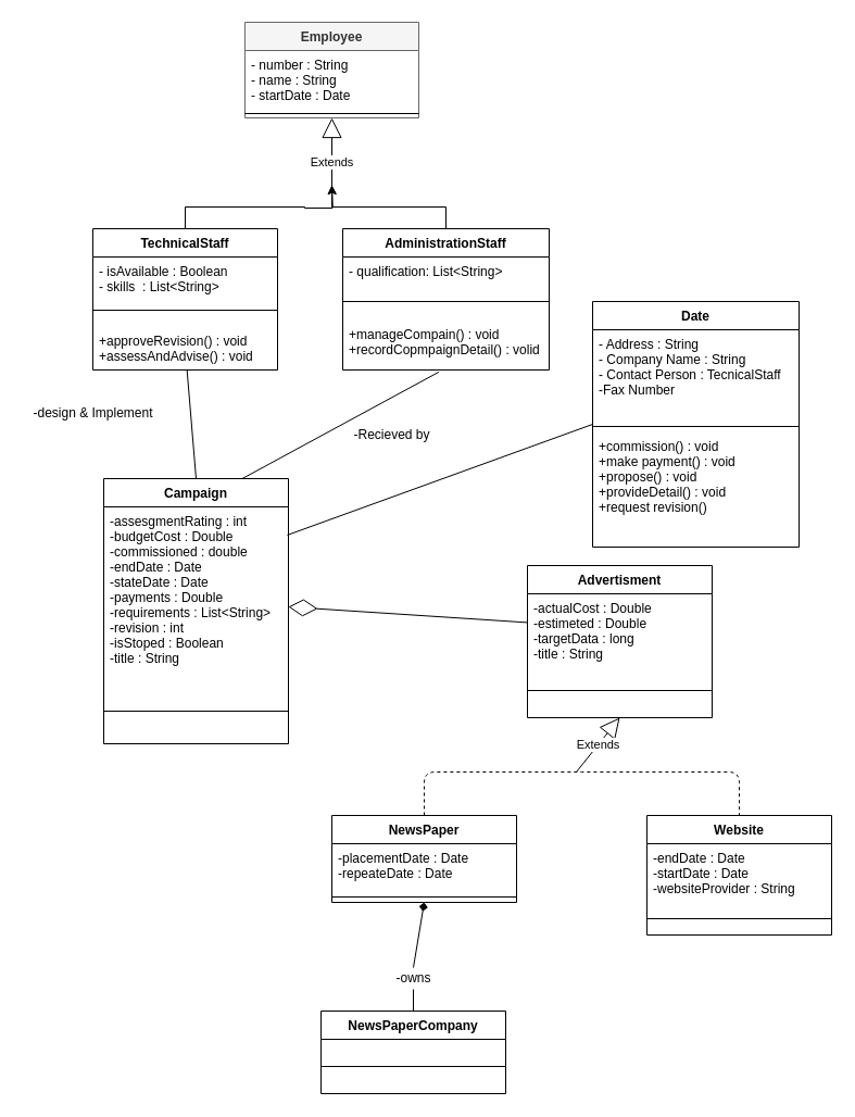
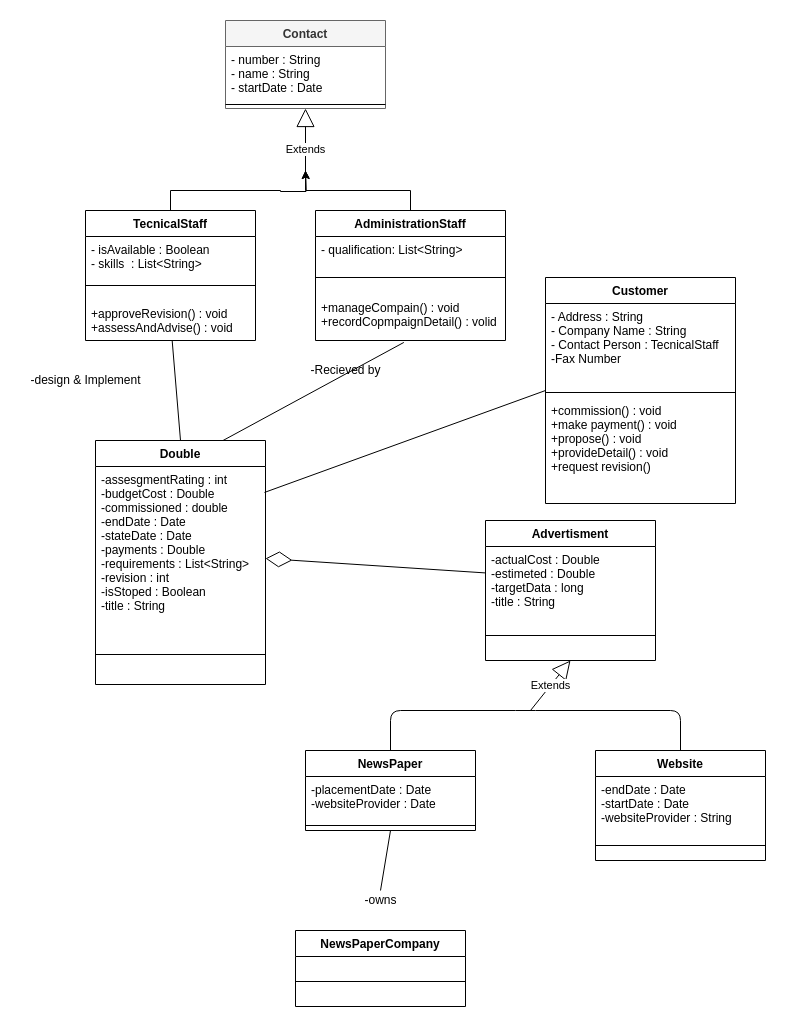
  <mxCell id="0" />
  <mxCell id="1" parent="0" />
  <mxCell id="2" style="edgeStyle=orthogonalEdgeStyle;rounded=0;orthogonalLoop=1;jettySize=auto;html=1;exitX=0.5;exitY=0;exitDx=0;exitDy=0;" parent="1" source="3" edge="1"><mxGeometry relative="1" as="geometry"><mxPoint x="305" y="170" as="targetPoint" /></mxGeometry></mxCell>
- <mxCell id="3" value="TechnicalStaff" style="swimlane;fontStyle=1;align=center;verticalAlign=top;childLayout=stackLayout;horizontal=1;startSize=26;horizontalStack=0;resizeParent=1;resizeParentMax=0;resizeLast=0;collapsible=1;marginBottom=0;" parent="1" vertex="1"><mxGeometry x="85" y="210" width="170" height="130" as="geometry" /></mxCell>
+ <mxCell id="3" value="TecnicalStaff" style="swimlane;fontStyle=1;align=center;verticalAlign=top;childLayout=stackLayout;horizontal=1;startSize=26;horizontalStack=0;resizeParent=1;resizeParentMax=0;resizeLast=0;collapsible=1;marginBottom=0;" parent="1" vertex="1"><mxGeometry x="85" y="210" width="170" height="130" as="geometry" /></mxCell>
  <mxCell id="4" value="- isAvailable : Boolean&#10;- skills  : List&lt;String&gt;" style="text;strokeColor=none;fillColor=none;align=left;verticalAlign=top;spacingLeft=4;spacingRight=4;overflow=hidden;rotatable=0;points=[[0,0.5],[1,0.5]];portConstraint=eastwest;" parent="3" vertex="1"><mxGeometry y="26" width="170" height="34" as="geometry" /></mxCell>
  <mxCell id="5" value="" style="line;strokeWidth=1;fillColor=none;align=left;verticalAlign=middle;spacingTop=-1;spacingLeft=3;spacingRight=3;rotatable=0;labelPosition=right;points=[];portConstraint=eastwest;" parent="3" vertex="1"><mxGeometry y="60" width="170" height="30" as="geometry" /></mxCell>
  <mxCell id="6" value="+approveRevision() : void&#10;+assessAndAdvise() : void" style="text;strokeColor=none;fillColor=none;align=left;verticalAlign=top;spacingLeft=4;spacingRight=4;overflow=hidden;rotatable=0;points=[[0,0.5],[1,0.5]];portConstraint=eastwest;" parent="3" vertex="1"><mxGeometry y="90" width="170" height="40" as="geometry" /></mxCell>
  <mxCell id="7" value="Extends" style="endArrow=block;endSize=16;endFill=0;html=1;entryX=0.5;entryY=1;entryDx=0;entryDy=0;" parent="1" target="17" edge="1"><mxGeometry width="160" relative="1" as="geometry"><mxPoint x="305" y="190" as="sourcePoint" /><mxPoint x="289.97" y="49.116" as="targetPoint" /></mxGeometry></mxCell>
  <mxCell id="8" style="edgeStyle=orthogonalEdgeStyle;rounded=0;orthogonalLoop=1;jettySize=auto;html=1;exitX=0.5;exitY=0;exitDx=0;exitDy=0;" parent="1" source="9" edge="1"><mxGeometry relative="1" as="geometry"><mxPoint x="305" y="170" as="targetPoint" /></mxGeometry></mxCell>
  <mxCell id="9" value="AdministrationStaff" style="swimlane;fontStyle=1;align=center;verticalAlign=top;childLayout=stackLayout;horizontal=1;startSize=26;horizontalStack=0;resizeParent=1;resizeParentMax=0;resizeLast=0;collapsible=1;marginBottom=0;" parent="1" vertex="1"><mxGeometry x="315" y="210" width="190" height="130" as="geometry" /></mxCell>
  <mxCell id="10" value="- qualification: List&lt;String&gt;" style="text;strokeColor=none;fillColor=none;align=left;verticalAlign=top;spacingLeft=4;spacingRight=4;overflow=hidden;rotatable=0;points=[[0,0.5],[1,0.5]];portConstraint=eastwest;" parent="9" vertex="1"><mxGeometry y="26" width="190" height="24" as="geometry" /></mxCell>
  <mxCell id="11" value="" style="line;strokeWidth=1;fillColor=none;align=left;verticalAlign=middle;spacingTop=-1;spacingLeft=3;spacingRight=3;rotatable=0;labelPosition=right;points=[];portConstraint=eastwest;" parent="9" vertex="1"><mxGeometry y="50" width="190" height="34" as="geometry" /></mxCell>
  <mxCell id="12" value="+manageCompain() : void&#10;+recordCopmpaignDetail() : volid" style="text;strokeColor=none;fillColor=none;align=left;verticalAlign=top;spacingLeft=4;spacingRight=4;overflow=hidden;rotatable=0;points=[[0,0.5],[1,0.5]];portConstraint=eastwest;" parent="9" vertex="1"><mxGeometry y="84" width="190" height="46" as="geometry" /></mxCell>
- <mxCell id="13" value="Campaign" style="swimlane;fontStyle=1;align=center;verticalAlign=top;childLayout=stackLayout;horizontal=1;startSize=26;horizontalStack=0;resizeParent=1;resizeParentMax=0;resizeLast=0;collapsible=1;marginBottom=0;" parent="1" vertex="1"><mxGeometry x="95" y="440" width="170" height="244" as="geometry" /></mxCell>
+ <mxCell id="13" value="Double" style="swimlane;fontStyle=1;align=center;verticalAlign=top;childLayout=stackLayout;horizontal=1;startSize=26;horizontalStack=0;resizeParent=1;resizeParentMax=0;resizeLast=0;collapsible=1;marginBottom=0;" parent="1" vertex="1"><mxGeometry x="95" y="440" width="170" height="244" as="geometry" /></mxCell>
  <mxCell id="14" value="-assesgmentRating : int&#10;-budgetCost : Double&#10;-commissioned : double&#10;-endDate : Date&#10;-stateDate : Date&#10;-payments : Double&#10;-requirements : List&lt;String&gt;&#10;-revision : int&#10;-isStoped : Boolean&#10;-title : String" style="text;strokeColor=none;fillColor=none;align=left;verticalAlign=top;spacingLeft=4;spacingRight=4;overflow=hidden;rotatable=0;points=[[0,0.5],[1,0.5]];portConstraint=eastwest;" parent="13" vertex="1"><mxGeometry y="26" width="170" height="184" as="geometry" /></mxCell>
  <mxCell id="15" value="" style="line;strokeWidth=1;fillColor=none;align=left;verticalAlign=middle;spacingTop=-1;spacingLeft=3;spacingRight=3;rotatable=0;labelPosition=right;points=[];portConstraint=eastwest;" parent="13" vertex="1"><mxGeometry y="210" width="170" height="8" as="geometry" /></mxCell>
  <mxCell id="16" value=" " style="text;strokeColor=none;fillColor=none;align=left;verticalAlign=top;spacingLeft=4;spacingRight=4;overflow=hidden;rotatable=0;points=[[0,0.5],[1,0.5]];portConstraint=eastwest;" parent="13" vertex="1"><mxGeometry y="218" width="170" height="26" as="geometry" /></mxCell>
- <mxCell id="17" value="Employee" style="swimlane;fontStyle=1;align=center;verticalAlign=top;childLayout=stackLayout;horizontal=1;startSize=26;horizontalStack=0;resizeParent=1;resizeParentMax=0;resizeLast=0;collapsible=1;marginBottom=0;fillColor=#f5f5f5;strokeColor=#666666;fontColor=#333333;" parent="1" vertex="1"><mxGeometry x="225" y="20" width="160" height="88" as="geometry" /></mxCell>
+ <mxCell id="17" value="Contact" style="swimlane;fontStyle=1;align=center;verticalAlign=top;childLayout=stackLayout;horizontal=1;startSize=26;horizontalStack=0;resizeParent=1;resizeParentMax=0;resizeLast=0;collapsible=1;marginBottom=0;fillColor=#f5f5f5;strokeColor=#666666;fontColor=#333333;" parent="1" vertex="1"><mxGeometry x="225" y="20" width="160" height="88" as="geometry" /></mxCell>
  <mxCell id="18" value="- number : String&#10;- name : String&#10;- startDate : Date" style="text;strokeColor=none;fillColor=none;align=left;verticalAlign=top;spacingLeft=4;spacingRight=4;overflow=hidden;rotatable=0;points=[[0,0.5],[1,0.5]];portConstraint=eastwest;" parent="17" vertex="1"><mxGeometry y="26" width="160" height="54" as="geometry" /></mxCell>
  <mxCell id="19" value="" style="line;strokeWidth=1;fillColor=none;align=left;verticalAlign=middle;spacingTop=-1;spacingLeft=3;spacingRight=3;rotatable=0;labelPosition=right;points=[];portConstraint=eastwest;" parent="17" vertex="1"><mxGeometry y="80" width="160" height="8" as="geometry" /></mxCell>
  <mxCell id="20" value="" style="endArrow=none;html=1;exitX=0.5;exitY=0;exitDx=0;exitDy=0;" parent="1" source="13" target="6" edge="1"><mxGeometry width="50" height="50" relative="1" as="geometry"><mxPoint x="175" y="400" as="sourcePoint" /><mxPoint x="225" y="350" as="targetPoint" /></mxGeometry></mxCell>
  <mxCell id="21" value="" style="endArrow=none;html=1;exitX=0.75;exitY=0;exitDx=0;exitDy=0;entryX=0.465;entryY=1.042;entryDx=0;entryDy=0;entryPerimeter=0;" parent="1" source="13" target="12" edge="1"><mxGeometry width="50" height="50" relative="1" as="geometry"><mxPoint x="190" y="450" as="sourcePoint" /><mxPoint x="181.667" y="350" as="targetPoint" /></mxGeometry></mxCell>
- <mxCell id="22" value="Date" style="swimlane;fontStyle=1;align=center;verticalAlign=top;childLayout=stackLayout;horizontal=1;startSize=26;horizontalStack=0;resizeParent=1;resizeParentMax=0;resizeLast=0;collapsible=1;marginBottom=0;" parent="1" vertex="1"><mxGeometry x="545" y="277" width="190" height="226" as="geometry" /></mxCell>
+ <mxCell id="22" value="Customer" style="swimlane;fontStyle=1;align=center;verticalAlign=top;childLayout=stackLayout;horizontal=1;startSize=26;horizontalStack=0;resizeParent=1;resizeParentMax=0;resizeLast=0;collapsible=1;marginBottom=0;" parent="1" vertex="1"><mxGeometry x="545" y="277" width="190" height="226" as="geometry" /></mxCell>
  <mxCell id="23" value="- Address : String&#10;- Company Name : String&#10;- Contact Person : TecnicalStaff&#10;-Fax Number&#10;" style="text;strokeColor=none;fillColor=none;align=left;verticalAlign=top;spacingLeft=4;spacingRight=4;overflow=hidden;rotatable=0;points=[[0,0.5],[1,0.5]];portConstraint=eastwest;" parent="22" vertex="1"><mxGeometry y="26" width="190" height="84" as="geometry" /></mxCell>
  <mxCell id="24" value="" style="line;strokeWidth=1;fillColor=none;align=left;verticalAlign=middle;spacingTop=-1;spacingLeft=3;spacingRight=3;rotatable=0;labelPosition=right;points=[];portConstraint=eastwest;" parent="22" vertex="1"><mxGeometry y="110" width="190" height="10" as="geometry" /></mxCell>
  <mxCell id="25" value="+commission() : void&#10;+make payment() : void&#10;+propose() : void&#10;+provideDetail() : void&#10;+request revision()" style="text;strokeColor=none;fillColor=none;align=left;verticalAlign=top;spacingLeft=4;spacingRight=4;overflow=hidden;rotatable=0;points=[[0,0.5],[1,0.5]];portConstraint=eastwest;" parent="22" vertex="1"><mxGeometry y="120" width="190" height="106" as="geometry" /></mxCell>
  <mxCell id="26" value="" style="endArrow=none;html=1;exitX=0.994;exitY=0.141;exitDx=0;exitDy=0;entryX=0;entryY=0.5;entryDx=0;entryDy=0;exitPerimeter=0;" parent="1" source="14" target="22" edge="1"><mxGeometry width="50" height="50" relative="1" as="geometry"><mxPoint x="232.5" y="450" as="sourcePoint" /><mxPoint x="434.05" y="341.932" as="targetPoint" /></mxGeometry></mxCell>
  <mxCell id="27" value="Advertisment" style="swimlane;fontStyle=1;align=center;verticalAlign=top;childLayout=stackLayout;horizontal=1;startSize=26;horizontalStack=0;resizeParent=1;resizeParentMax=0;resizeLast=0;collapsible=1;marginBottom=0;" parent="1" vertex="1"><mxGeometry x="485" y="520" width="170" height="140" as="geometry" /></mxCell>
  <mxCell id="28" value="-actualCost : Double&#10;-estimeted : Double&#10;-targetData : long&#10;-title : String" style="text;strokeColor=none;fillColor=none;align=left;verticalAlign=top;spacingLeft=4;spacingRight=4;overflow=hidden;rotatable=0;points=[[0,0.5],[1,0.5]];portConstraint=eastwest;" parent="27" vertex="1"><mxGeometry y="26" width="170" height="64" as="geometry" /></mxCell>
  <mxCell id="29" value="" style="line;strokeWidth=1;fillColor=none;align=left;verticalAlign=middle;spacingTop=-1;spacingLeft=3;spacingRight=3;rotatable=0;labelPosition=right;points=[];portConstraint=eastwest;" parent="27" vertex="1"><mxGeometry y="90" width="170" height="50" as="geometry" /></mxCell>
  <mxCell id="30" value="" style="endArrow=diamondThin;endFill=0;endSize=24;html=1;entryX=1;entryY=0.5;entryDx=0;entryDy=0;" parent="1" source="28" target="14" edge="1"><mxGeometry width="160" relative="1" as="geometry"><mxPoint x="275" y="561.41" as="sourcePoint" /><mxPoint x="435" y="561.41" as="targetPoint" /></mxGeometry></mxCell>
  <mxCell id="31" value="NewsPaper" style="swimlane;fontStyle=1;align=center;verticalAlign=top;childLayout=stackLayout;horizontal=1;startSize=26;horizontalStack=0;resizeParent=1;resizeParentMax=0;resizeLast=0;collapsible=1;marginBottom=0;" parent="1" vertex="1"><mxGeometry x="305" y="750" width="170" height="80" as="geometry" /></mxCell>
- <mxCell id="32" value="-placementDate : Date&#10;-repeateDate : Date" style="text;strokeColor=none;fillColor=none;align=left;verticalAlign=top;spacingLeft=4;spacingRight=4;overflow=hidden;rotatable=0;points=[[0,0.5],[1,0.5]];portConstraint=eastwest;" parent="31" vertex="1"><mxGeometry y="26" width="170" height="44" as="geometry" /></mxCell>
+ <mxCell id="32" value="-placementDate : Date&#10;-websiteProvider : Date" style="text;strokeColor=none;fillColor=none;align=left;verticalAlign=top;spacingLeft=4;spacingRight=4;overflow=hidden;rotatable=0;points=[[0,0.5],[1,0.5]];portConstraint=eastwest;" parent="31" vertex="1"><mxGeometry y="26" width="170" height="44" as="geometry" /></mxCell>
  <mxCell id="33" value="" style="line;strokeWidth=1;fillColor=none;align=left;verticalAlign=middle;spacingTop=-1;spacingLeft=3;spacingRight=3;rotatable=0;labelPosition=right;points=[];portConstraint=eastwest;" parent="31" vertex="1"><mxGeometry y="70" width="170" height="10" as="geometry" /></mxCell>
  <mxCell id="34" value="Extends" style="endArrow=block;endSize=16;endFill=0;html=1;entryX=0.5;entryY=1;entryDx=0;entryDy=0;" parent="1" target="27" edge="1"><mxGeometry width="160" relative="1" as="geometry"><mxPoint x="530" y="710" as="sourcePoint" /><mxPoint x="555" y="630" as="targetPoint" /></mxGeometry></mxCell>
  <mxCell id="35" value="Website" style="swimlane;fontStyle=1;align=center;verticalAlign=top;childLayout=stackLayout;horizontal=1;startSize=26;horizontalStack=0;resizeParent=1;resizeParentMax=0;resizeLast=0;collapsible=1;marginBottom=0;" parent="1" vertex="1"><mxGeometry x="595" y="750" width="170" height="110" as="geometry" /></mxCell>
  <mxCell id="36" value="-endDate : Date&#10;-startDate : Date&#10;-websiteProvider : String" style="text;strokeColor=none;fillColor=none;align=left;verticalAlign=top;spacingLeft=4;spacingRight=4;overflow=hidden;rotatable=0;points=[[0,0.5],[1,0.5]];portConstraint=eastwest;" parent="35" vertex="1"><mxGeometry y="26" width="170" height="54" as="geometry" /></mxCell>
  <mxCell id="37" value="" style="line;strokeWidth=1;fillColor=none;align=left;verticalAlign=middle;spacingTop=-1;spacingLeft=3;spacingRight=3;rotatable=0;labelPosition=right;points=[];portConstraint=eastwest;" parent="35" vertex="1"><mxGeometry y="80" width="170" height="30" as="geometry" /></mxCell>
  <mxCell id="38" value="NewsPaperCompany" style="swimlane;fontStyle=1;align=center;verticalAlign=top;childLayout=stackLayout;horizontal=1;startSize=26;horizontalStack=0;resizeParent=1;resizeParentMax=0;resizeLast=0;collapsible=1;marginBottom=0;" parent="1" vertex="1"><mxGeometry x="295" y="930" width="170" height="76" as="geometry" /></mxCell>
  <mxCell id="39" value="" style="line;strokeWidth=1;fillColor=none;align=left;verticalAlign=middle;spacingTop=-1;spacingLeft=3;spacingRight=3;rotatable=0;labelPosition=right;points=[];portConstraint=eastwest;" parent="38" vertex="1"><mxGeometry y="26" width="170" height="50" as="geometry" /></mxCell>
- <mxCell id="40" value="" style="endArrow=diamond;html=1;exitX=0.5;exitY=0;exitDx=0;exitDy=0;entryX=0.5;entryY=1;entryDx=0;entryDy=0;startArrow=none;" parent="1" source="45" target="31" edge="1"><mxGeometry width="50" height="50" relative="1" as="geometry"><mxPoint x="380" y="910" as="sourcePoint" /><mxPoint x="335" y="830" as="targetPoint" /></mxGeometry></mxCell>
- <mxCell id="41" value="" style="endArrow=none;html=1;exitX=0.5;exitY=0;exitDx=0;exitDy=0;entryX=0.5;entryY=1;entryDx=0;entryDy=0;" parent="1" source="38" target="45" edge="1"><mxGeometry width="50" height="50" relative="1" as="geometry"><mxPoint x="280" y="900" as="sourcePoint" /><mxPoint x="470" y="840" as="targetPoint" /></mxGeometry></mxCell>
- <mxCell id="42" value="" style="endArrow=none;html=1;entryX=0.5;entryY=0;entryDx=0;entryDy=0;exitX=0.5;exitY=0;exitDx=0;exitDy=0;dashed=1;" parent="1" source="31" target="35" edge="1"><mxGeometry width="50" height="50" relative="1" as="geometry"><mxPoint x="605" y="650" as="sourcePoint" /><mxPoint x="565" y="750" as="targetPoint" /><Array as="points"><mxPoint x="390" y="710" /><mxPoint x="525" y="710" /><mxPoint x="680" y="710" /></Array></mxGeometry></mxCell>
+ <mxCell id="40" value="" style="endArrow=none;html=1;exitX=0.5;exitY=0;exitDx=0;exitDy=0;entryX=0.5;entryY=1;entryDx=0;entryDy=0;startArrow=none;" parent="1" source="45" target="31" edge="1"><mxGeometry width="50" height="50" relative="1" as="geometry"><mxPoint x="380" y="910" as="sourcePoint" /><mxPoint x="335" y="830" as="targetPoint" /></mxGeometry></mxCell>
+ <mxCell id="42" value="" style="endArrow=none;html=1;entryX=0.5;entryY=0;entryDx=0;entryDy=0;exitX=0.5;exitY=0;exitDx=0;exitDy=0;" parent="1" source="31" target="35" edge="1"><mxGeometry width="50" height="50" relative="1" as="geometry"><mxPoint x="605" y="650" as="sourcePoint" /><mxPoint x="565" y="750" as="targetPoint" /><Array as="points"><mxPoint x="390" y="710" /><mxPoint x="525" y="710" /><mxPoint x="680" y="710" /></Array></mxGeometry></mxCell>
  <mxCell id="43" value="-design &amp;amp; Implement" style="text;html=1;align=center;verticalAlign=middle;resizable=0;points=[];autosize=1;strokeColor=none;" parent="1" vertex="1"><mxGeometry x="20" y="370" width="130" height="20" as="geometry" /></mxCell>
- <mxCell id="44" value="-Recieved by" style="text;html=1;align=center;verticalAlign=middle;resizable=0;points=[];autosize=1;strokeColor=none;" parent="1" vertex="1"><mxGeometry x="315" y="390" width="90" height="20" as="geometry" /></mxCell>
+ <mxCell id="44" value="-Recieved by" style="text;html=1;align=center;verticalAlign=middle;resizable=0;points=[];autosize=1;strokeColor=none;" parent="1" vertex="1"><mxGeometry x="300" y="360" width="90" height="20" as="geometry" /></mxCell>
  <mxCell id="45" value="-owns&lt;br&gt;" style="text;html=1;align=center;verticalAlign=middle;resizable=0;points=[];autosize=1;strokeColor=none;" parent="1" vertex="1"><mxGeometry x="355" y="890" width="50" height="20" as="geometry" /></mxCell>
  <mxCell id="46" value="" style="endArrow=none;html=1;exitX=0.5;exitY=0;exitDx=0;exitDy=0;entryX=0.5;entryY=1;entryDx=0;entryDy=0;startArrow=none;" parent="1" target="45" edge="1"><mxGeometry width="50" height="50" relative="1" as="geometry"><mxPoint x="380" y="910" as="sourcePoint" /><mxPoint x="390" y="860" as="targetPoint" /></mxGeometry></mxCell>
